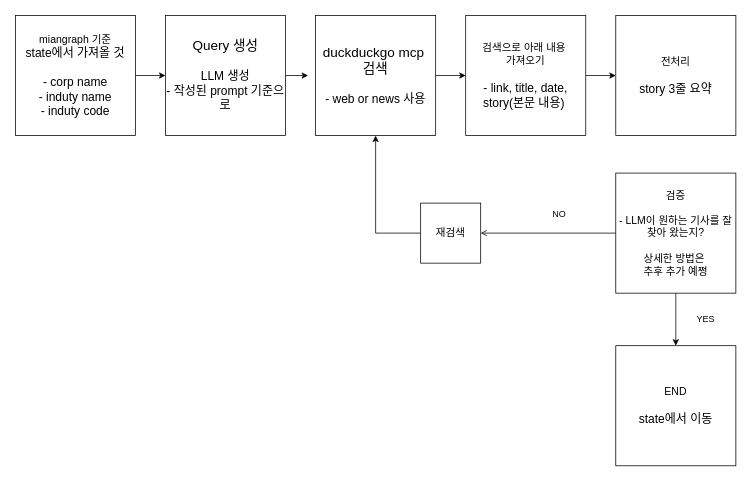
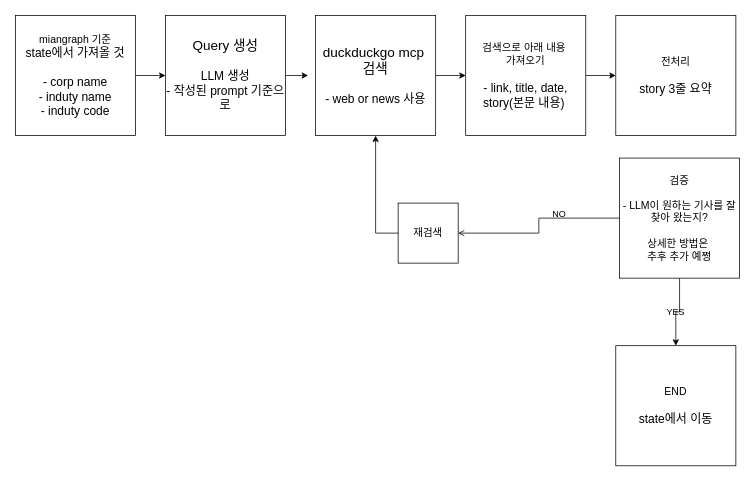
  <mxCell id="0" />
  <mxCell id="1" parent="0" />
  <mxCell id="2" style="edgeStyle=orthogonalEdgeStyle;rounded=0;orthogonalLoop=1;jettySize=auto;html=1;exitX=1;exitY=0.5;exitDx=0;exitDy=0;entryX=0;entryY=0.5;entryDx=0;entryDy=0;" edge="1" parent="1" source="3" target="5"><mxGeometry relative="1" as="geometry" /></mxCell>
  <mxCell id="3" value="&lt;font style=&quot;font-size: 14px;&quot;&gt;miangraph 기준&lt;/font&gt;&lt;div&gt;&lt;font size=&quot;3&quot;&gt;state에서 가져올 것&lt;/font&gt;&lt;/div&gt;&lt;div&gt;&lt;font size=&quot;3&quot;&gt;&lt;br&gt;&lt;/font&gt;&lt;/div&gt;&lt;div&gt;&lt;font size=&quot;3&quot;&gt;- corp name&lt;/font&gt;&lt;/div&gt;&lt;div&gt;&lt;font size=&quot;3&quot;&gt;- induty name&lt;/font&gt;&lt;/div&gt;&lt;div&gt;&lt;font size=&quot;3&quot;&gt;- induty code&lt;/font&gt;&lt;/div&gt;" style="whiteSpace=wrap;html=1;aspect=fixed;" vertex="1" parent="1"><mxGeometry x="20" y="20" width="160" height="160" as="geometry" /></mxCell>
  <mxCell id="4" style="edgeStyle=orthogonalEdgeStyle;rounded=0;orthogonalLoop=1;jettySize=auto;html=1;exitX=1;exitY=0.5;exitDx=0;exitDy=0;" edge="1" parent="1" source="5"><mxGeometry relative="1" as="geometry"><mxPoint x="410" y="100" as="targetPoint" /></mxGeometry></mxCell>
  <mxCell id="5" value="&lt;font style=&quot;font-size: 18px;&quot;&gt;Query 생성&lt;/font&gt;&lt;div&gt;&lt;font size=&quot;3&quot;&gt;&lt;br&gt;&lt;/font&gt;&lt;/div&gt;&lt;div&gt;&lt;font size=&quot;3&quot;&gt;LLM 생성&lt;/font&gt;&lt;/div&gt;&lt;div&gt;&lt;font size=&quot;3&quot;&gt;- 작성된 prompt 기준으로&lt;/font&gt;&lt;/div&gt;" style="whiteSpace=wrap;html=1;aspect=fixed;" vertex="1" parent="1"><mxGeometry x="220" y="20" width="160" height="160" as="geometry" /></mxCell>
  <mxCell id="6" style="edgeStyle=orthogonalEdgeStyle;rounded=0;orthogonalLoop=1;jettySize=auto;html=1;exitX=1;exitY=0.5;exitDx=0;exitDy=0;entryX=0;entryY=0.5;entryDx=0;entryDy=0;" edge="1" parent="1" source="7" target="9"><mxGeometry relative="1" as="geometry" /></mxCell>
  <mxCell id="7" value="&lt;font style=&quot;font-size: 18px;&quot;&gt;duckduckgo mcp&amp;nbsp;&lt;/font&gt;&lt;div&gt;&lt;font style=&quot;font-size: 18px;&quot;&gt;검색&lt;/font&gt;&lt;div&gt;&lt;font size=&quot;3&quot;&gt;&lt;br&gt;&lt;/font&gt;&lt;/div&gt;&lt;div&gt;&lt;font size=&quot;3&quot;&gt;- web or news 사용&lt;/font&gt;&lt;/div&gt;&lt;/div&gt;" style="whiteSpace=wrap;html=1;aspect=fixed;" vertex="1" parent="1"><mxGeometry x="420" y="20" width="160" height="160" as="geometry" /></mxCell>
  <mxCell id="8" value="" style="edgeStyle=orthogonalEdgeStyle;rounded=0;orthogonalLoop=1;jettySize=auto;html=1;" edge="1" parent="1" source="9" target="10"><mxGeometry relative="1" as="geometry" /></mxCell>
  <mxCell id="9" value="&lt;div&gt;&lt;font style=&quot;font-size: 14px;&quot;&gt;검색으로 아래 내용&amp;nbsp;&lt;/font&gt;&lt;/div&gt;&lt;div&gt;&lt;font style=&quot;font-size: 14px;&quot;&gt;가져오기&lt;/font&gt;&lt;/div&gt;&lt;div&gt;&lt;font size=&quot;3&quot;&gt;&lt;br&gt;&lt;/font&gt;&lt;/div&gt;&lt;font size=&quot;3&quot;&gt;- link, title, date, story(본문 내용)&amp;nbsp;&lt;/font&gt;" style="whiteSpace=wrap;html=1;aspect=fixed;" vertex="1" parent="1"><mxGeometry x="620" y="20" width="160" height="160" as="geometry" /></mxCell>
  <mxCell id="10" value="&lt;font style=&quot;font-size: 14px;&quot;&gt;전처리&lt;/font&gt;&lt;div&gt;&lt;font size=&quot;3&quot;&gt;&lt;br&gt;&lt;/font&gt;&lt;/div&gt;&lt;div&gt;&lt;font size=&quot;3&quot;&gt;story 3줄 요약&lt;/font&gt;&lt;/div&gt;" style="whiteSpace=wrap;html=1;aspect=fixed;" vertex="1" parent="1"><mxGeometry x="820" y="20" width="160" height="160" as="geometry" /></mxCell>
  <mxCell id="11" value="" style="edgeStyle=orthogonalEdgeStyle;rounded=0;orthogonalLoop=1;jettySize=auto;html=1;" edge="1" parent="1" source="13" target="16"><mxGeometry relative="1" as="geometry" /></mxCell>
  <mxCell id="12" style="edgeStyle=orthogonalEdgeStyle;rounded=0;orthogonalLoop=1;jettySize=auto;html=1;exitX=0;exitY=0.5;exitDx=0;exitDy=0;entryX=1;entryY=0.5;entryDx=0;entryDy=0;endArrow=open;" edge="1" parent="1" source="13" target="15"><mxGeometry relative="1" as="geometry" /></mxCell>
- <mxCell id="13" value="&lt;font style=&quot;font-size: 14px;&quot;&gt;검증&lt;br&gt;&lt;br&gt;- LLM이 원하는 기사를 잘 찾아 왔는지?&lt;/font&gt;&lt;div&gt;&lt;font style=&quot;font-size: 14px;&quot;&gt;&lt;br&gt;&lt;/font&gt;&lt;/div&gt;&lt;div&gt;&lt;span style=&quot;font-size: 14px;&quot;&gt;상세한 방법은&amp;nbsp;&lt;/span&gt;&lt;/div&gt;&lt;div&gt;&lt;span style=&quot;font-size: 14px;&quot;&gt;추후 추가 예쩡&lt;/span&gt;&lt;/div&gt;" style="whiteSpace=wrap;html=1;aspect=fixed;" vertex="1" parent="1"><mxGeometry x="820" y="230" width="160" height="160" as="geometry" /></mxCell>
+ <mxCell id="13" value="&lt;font style=&quot;font-size: 14px;&quot;&gt;검증&lt;br&gt;&lt;br&gt;- LLM이 원하는 기사를 잘 찾아 왔는지?&lt;/font&gt;&lt;div&gt;&lt;font style=&quot;font-size: 14px;&quot;&gt;&lt;br&gt;&lt;/font&gt;&lt;/div&gt;&lt;div&gt;&lt;span style=&quot;font-size: 14px;&quot;&gt;상세한 방법은&amp;nbsp;&lt;/span&gt;&lt;/div&gt;&lt;div&gt;&lt;span style=&quot;font-size: 14px;&quot;&gt;추후 추가 예쩡&lt;/span&gt;&lt;/div&gt;" style="whiteSpace=wrap;html=1;aspect=fixed;" vertex="1" parent="1"><mxGeometry x="825" y="210" width="160" height="160" as="geometry" /></mxCell>
  <mxCell id="14" style="edgeStyle=orthogonalEdgeStyle;rounded=0;orthogonalLoop=1;jettySize=auto;html=1;exitX=0;exitY=0.5;exitDx=0;exitDy=0;entryX=0.5;entryY=1;entryDx=0;entryDy=0;" edge="1" parent="1" source="15" target="7"><mxGeometry relative="1" as="geometry" /></mxCell>
- <mxCell id="15" value="&lt;font style=&quot;font-size: 14px;&quot;&gt;재검색&lt;/font&gt;" style="whiteSpace=wrap;html=1;aspect=fixed;" vertex="1" parent="1"><mxGeometry x="560" y="270" width="80" height="80" as="geometry" /></mxCell>
+ <mxCell id="15" value="&lt;font style=&quot;font-size: 14px;&quot;&gt;재검색&lt;/font&gt;" style="whiteSpace=wrap;html=1;aspect=fixed;" vertex="1" parent="1"><mxGeometry x="530" y="270" width="80" height="80" as="geometry" /></mxCell>
  <mxCell id="16" value="&lt;font style=&quot;font-size: 14px;&quot;&gt;END&lt;/font&gt;&lt;div&gt;&lt;font size=&quot;3&quot;&gt;&lt;br&gt;&lt;/font&gt;&lt;/div&gt;&lt;div&gt;&lt;font size=&quot;3&quot;&gt;state에서 이동&lt;/font&gt;&lt;/div&gt;" style="whiteSpace=wrap;html=1;aspect=fixed;" vertex="1" parent="1"><mxGeometry x="820" y="460" width="160" height="160" as="geometry" /></mxCell>
  <mxCell id="17" value="NO" style="text;html=1;align=center;verticalAlign=middle;whiteSpace=wrap;rounded=0;" vertex="1" parent="1"><mxGeometry x="715" y="270" width="60" height="30" as="geometry" /></mxCell>
- <mxCell id="18" value="YES" style="text;html=1;align=center;verticalAlign=middle;whiteSpace=wrap;rounded=0;" vertex="1" parent="1"><mxGeometry x="910" y="410" width="60" height="30" as="geometry" /></mxCell>
+ <mxCell id="18" value="YES" style="text;html=1;align=center;verticalAlign=middle;whiteSpace=wrap;rounded=0;" vertex="1" parent="1"><mxGeometry x="870" y="400" width="60" height="30" as="geometry" /></mxCell>
